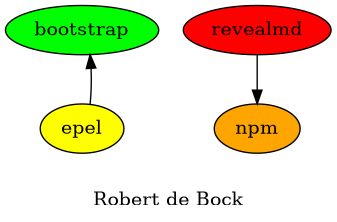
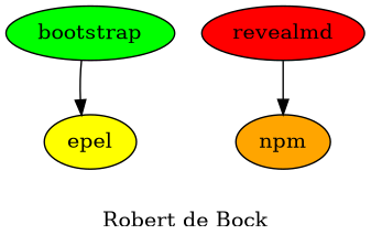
  digraph {
    label="Robert de Bock"
    node [style=filled]
    bootstrap [fillcolor=green]
    epel [fillcolor=yellow]
    npm [fillcolor=orange]
    revealmd [fillcolor=red]
-   epel -> bootstrap
+   bootstrap -> epel
    revealmd -> npm
  }
